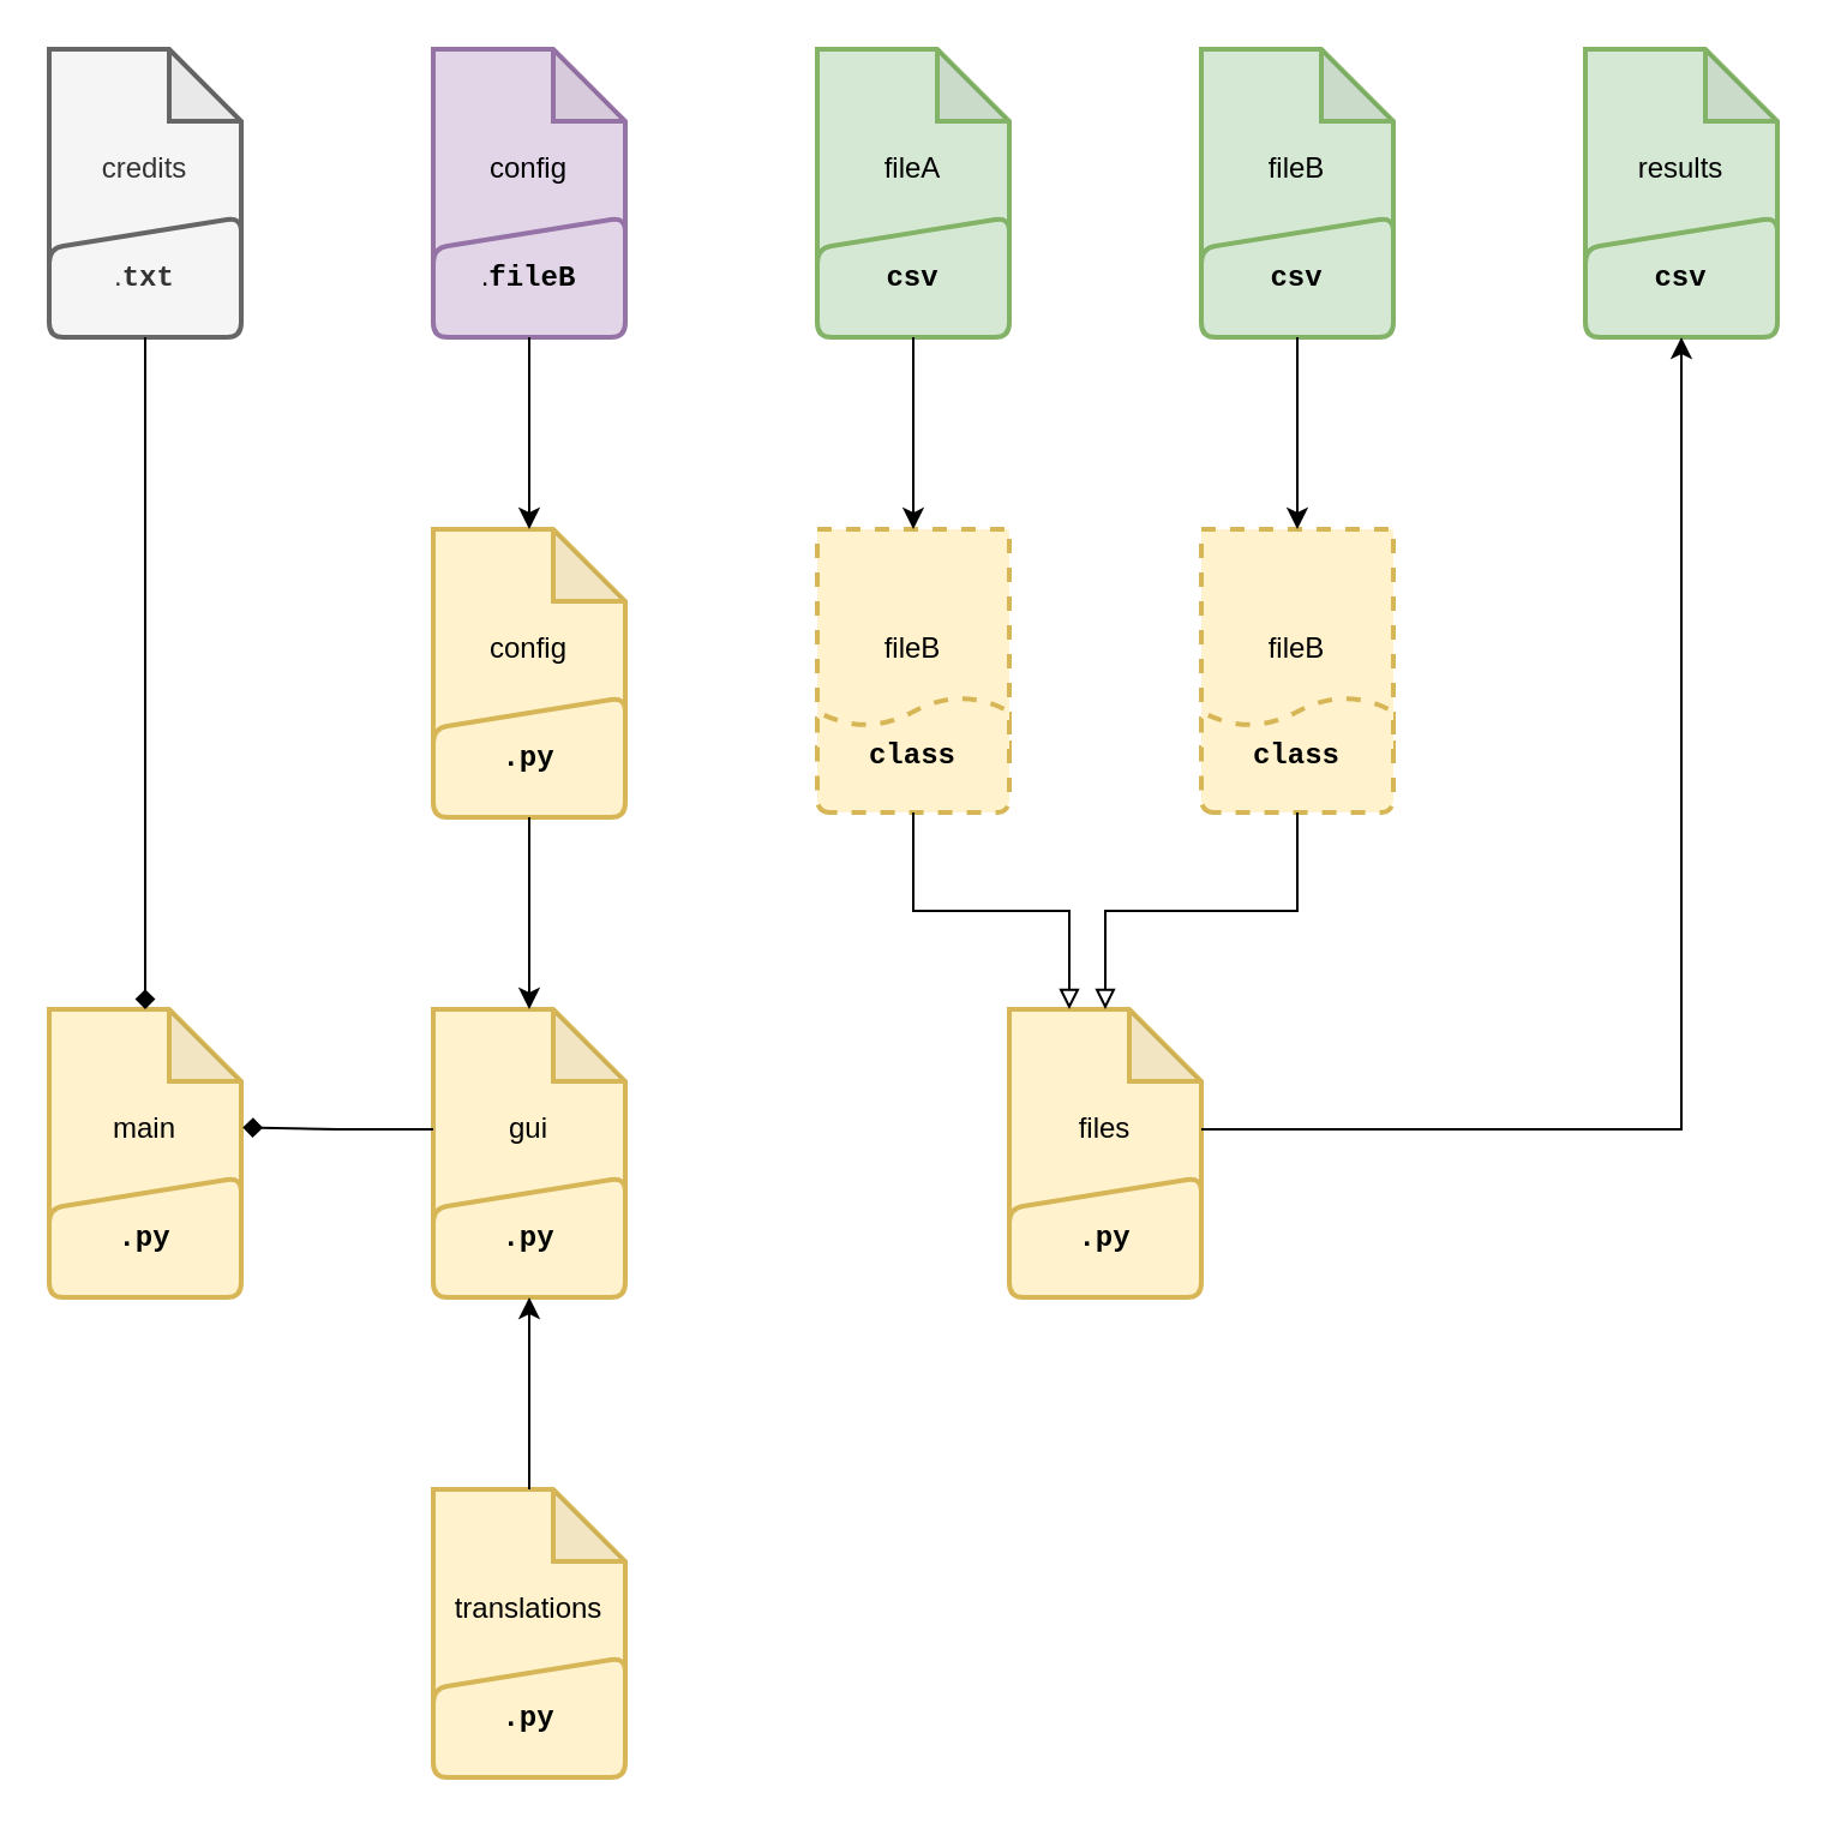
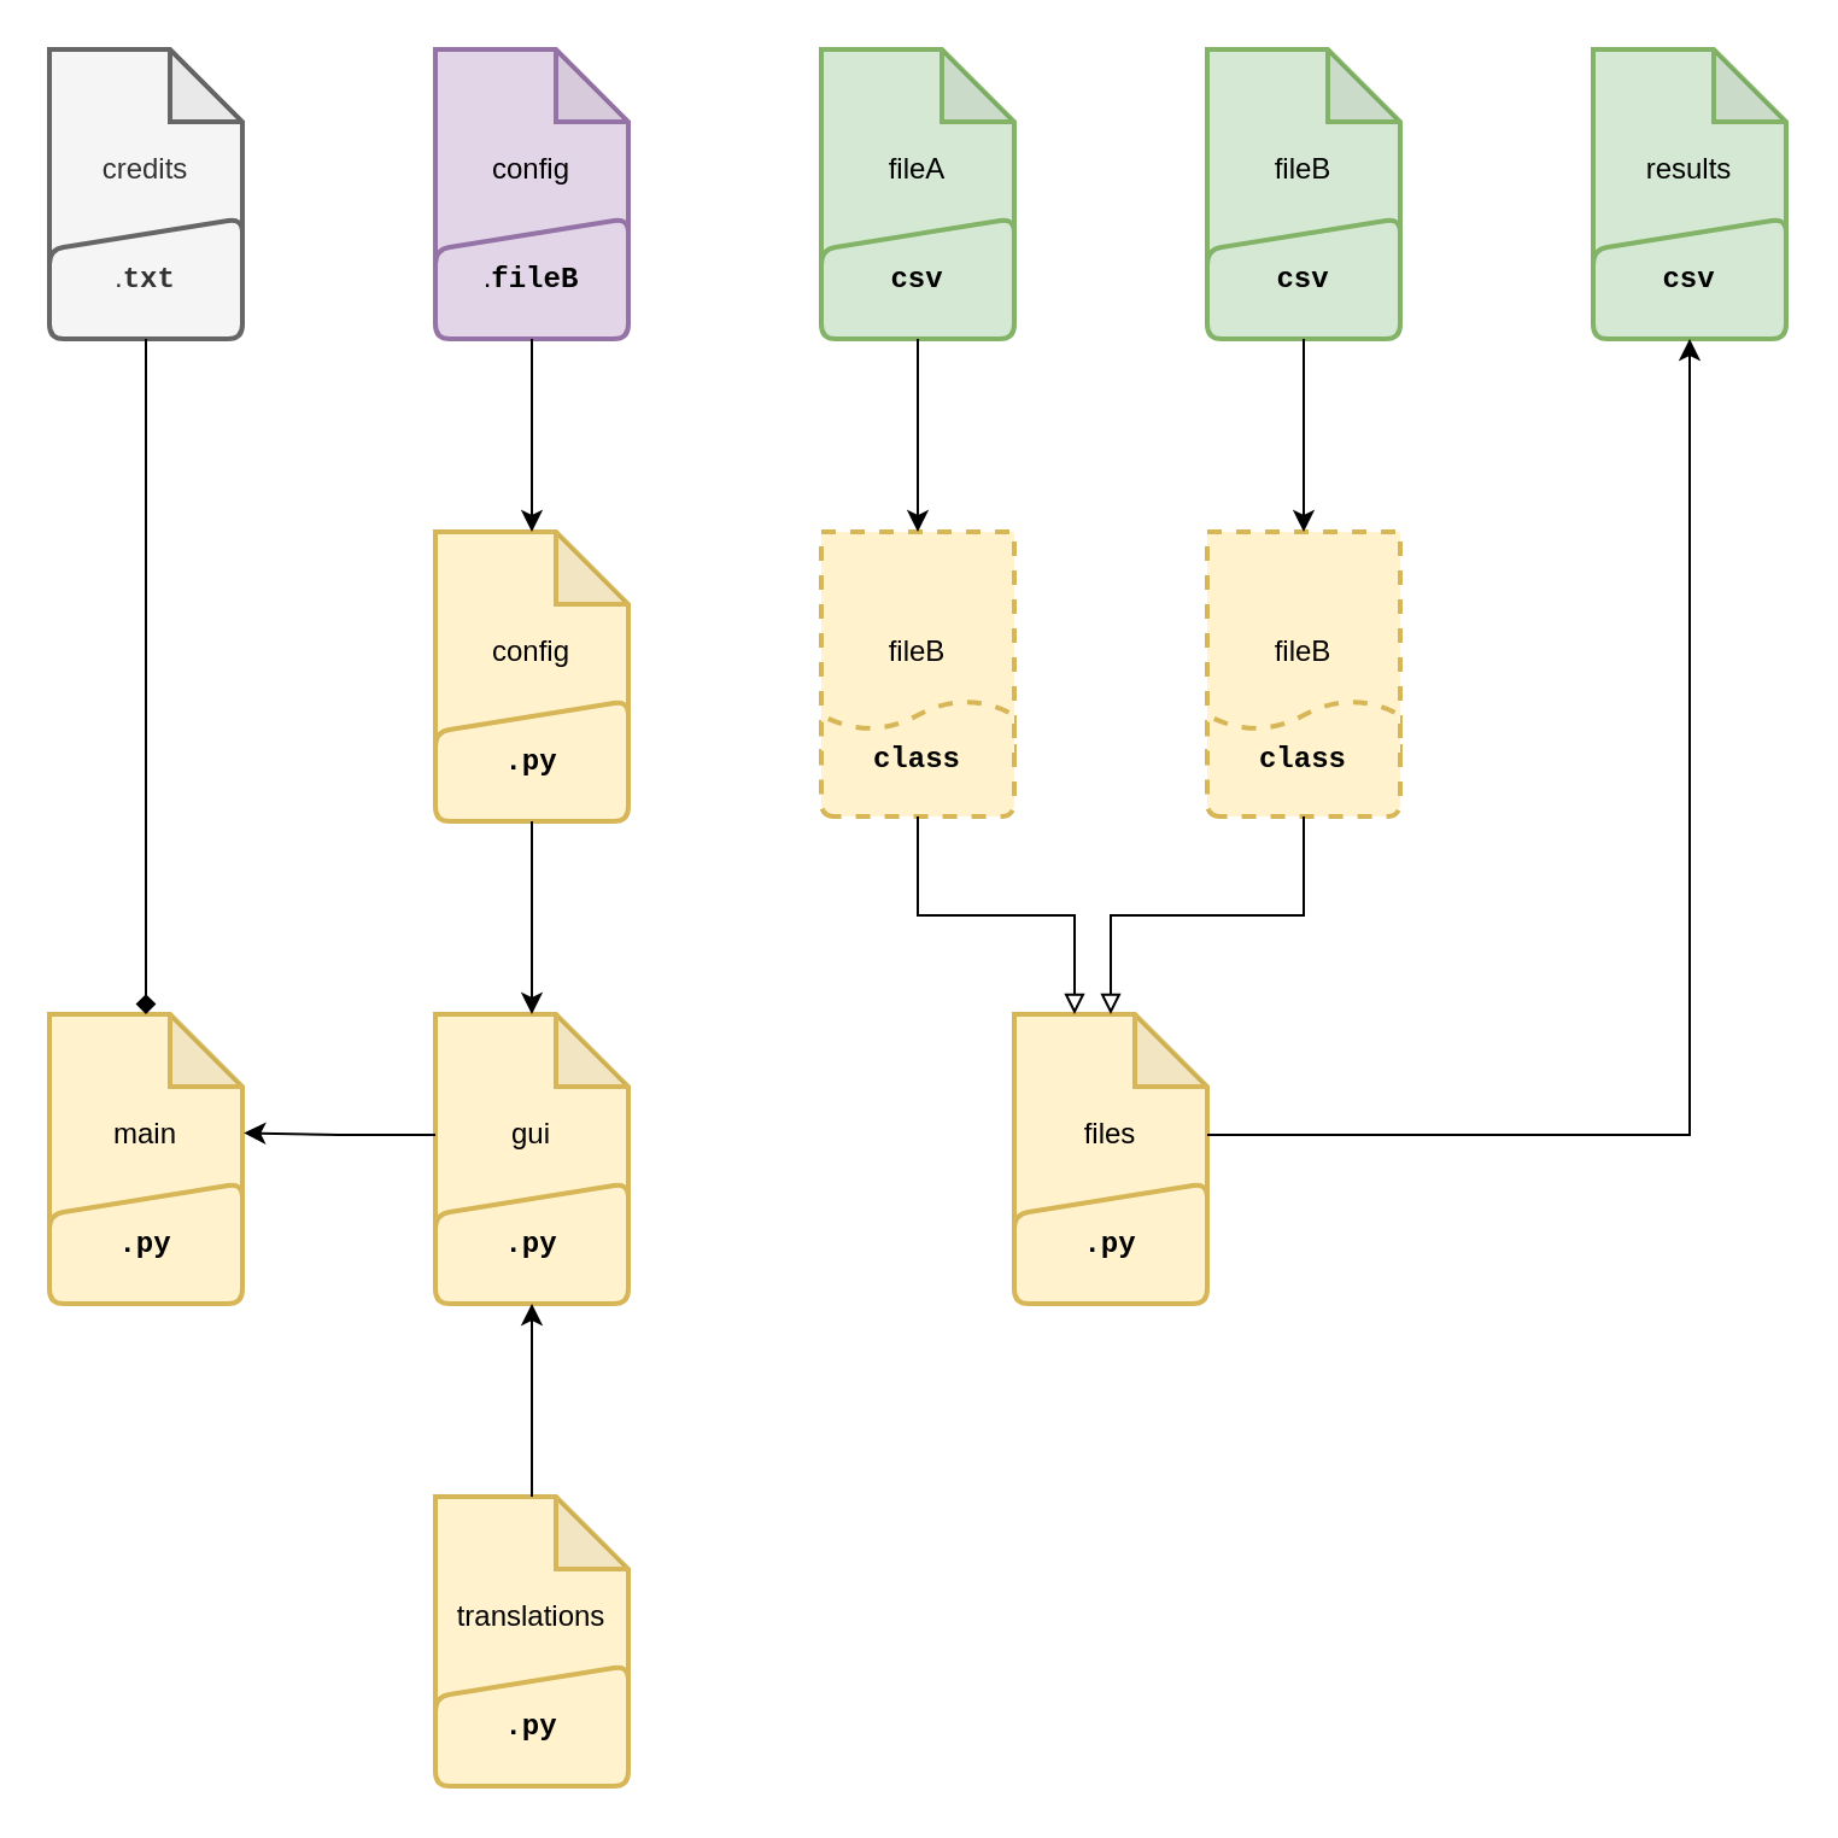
  <mxCell id="0" />
  <mxCell id="1" parent="0" />
  <mxCell id="2" value="fileB" style="rounded=0;whiteSpace=wrap;html=1;strokeWidth=2;fillColor=#fff2cc;strokeColor=#d6b656;dashed=1;" vertex="1" parent="1"><mxGeometry x="340" y="220" width="80" height="100" as="geometry" /></mxCell>
  <mxCell id="3" value="" style="group;strokeWidth=2;" vertex="1" connectable="0" parent="1"><mxGeometry x="420" y="420" width="80" height="120" as="geometry" /></mxCell>
  <mxCell id="4" value="files" style="shape=note;whiteSpace=wrap;html=1;backgroundOutline=1;darkOpacity=0.05;strokeWidth=2;fillColor=#fff2cc;strokeColor=#d6b656;" vertex="1" parent="3"><mxGeometry width="80" height="100" as="geometry" /></mxCell>
  <mxCell id="5" value="&lt;font face=&quot;Courier New&quot;&gt;&lt;b&gt;.py&lt;/b&gt;&lt;/font&gt;" style="html=1;strokeWidth=2;shape=manualInput;whiteSpace=wrap;rounded=1;size=13;arcSize=12;fillColor=#fff2cc;strokeColor=#d6b656;" vertex="1" parent="3"><mxGeometry y="70" width="80" height="50" as="geometry" /></mxCell>
  <mxCell id="6" value="" style="group;strokeWidth=2;" vertex="1" connectable="0" parent="1"><mxGeometry x="180" y="620" width="80" height="120" as="geometry" /></mxCell>
  <mxCell id="7" value="translations" style="shape=note;whiteSpace=wrap;html=1;backgroundOutline=1;darkOpacity=0.05;strokeWidth=2;fillColor=#fff2cc;strokeColor=#d6b656;" vertex="1" parent="6"><mxGeometry width="80" height="100" as="geometry" /></mxCell>
  <mxCell id="8" value="&lt;font face=&quot;Courier New&quot;&gt;&lt;b&gt;.py&lt;/b&gt;&lt;/font&gt;" style="html=1;strokeWidth=2;shape=manualInput;whiteSpace=wrap;rounded=1;size=13;arcSize=12;fillColor=#fff2cc;strokeColor=#d6b656;" vertex="1" parent="6"><mxGeometry y="70" width="80" height="50" as="geometry" /></mxCell>
  <mxCell id="9" value="" style="group;strokeWidth=2;" vertex="1" connectable="0" parent="1"><mxGeometry x="180" y="420" width="80" height="120" as="geometry" /></mxCell>
  <mxCell id="10" value="gui" style="shape=note;whiteSpace=wrap;html=1;backgroundOutline=1;darkOpacity=0.05;strokeWidth=2;fillColor=#fff2cc;strokeColor=#d6b656;" vertex="1" parent="9"><mxGeometry width="80" height="100" as="geometry" /></mxCell>
  <mxCell id="11" value="&lt;font face=&quot;Courier New&quot;&gt;&lt;b&gt;.py&lt;/b&gt;&lt;/font&gt;" style="html=1;strokeWidth=2;shape=manualInput;whiteSpace=wrap;rounded=1;size=13;arcSize=12;fillColor=#fff2cc;strokeColor=#d6b656;" vertex="1" parent="9"><mxGeometry y="70" width="80" height="50" as="geometry" /></mxCell>
  <mxCell id="12" value="" style="group;strokeWidth=2;" vertex="1" connectable="0" parent="1"><mxGeometry x="20" y="420" width="80" height="120" as="geometry" /></mxCell>
  <mxCell id="13" value="main" style="shape=note;whiteSpace=wrap;html=1;backgroundOutline=1;darkOpacity=0.05;strokeWidth=2;shadow=0;fillColor=#fff2cc;strokeColor=#d6b656;" vertex="1" parent="12"><mxGeometry width="80" height="100" as="geometry" /></mxCell>
  <mxCell id="14" value="&lt;font face=&quot;Courier New&quot;&gt;&lt;b&gt;.py&lt;/b&gt;&lt;/font&gt;" style="html=1;strokeWidth=2;shape=manualInput;whiteSpace=wrap;rounded=1;size=13;arcSize=12;fillColor=#fff2cc;strokeColor=#d6b656;" vertex="1" parent="12"><mxGeometry y="70" width="80" height="50" as="geometry" /></mxCell>
  <mxCell id="15" value="" style="group;strokeWidth=2;" vertex="1" connectable="0" parent="1"><mxGeometry x="180" y="220" width="80" height="120" as="geometry" /></mxCell>
  <mxCell id="16" value="config" style="shape=note;whiteSpace=wrap;html=1;backgroundOutline=1;darkOpacity=0.05;strokeWidth=2;fillColor=#fff2cc;strokeColor=#d6b656;" vertex="1" parent="15"><mxGeometry width="80" height="100" as="geometry" /></mxCell>
  <mxCell id="17" value="&lt;font face=&quot;Courier New&quot;&gt;&lt;b&gt;.py&lt;br&gt;&lt;/b&gt;&lt;/font&gt;" style="html=1;strokeWidth=2;shape=manualInput;whiteSpace=wrap;rounded=1;size=13;arcSize=12;fillColor=#fff2cc;strokeColor=#d6b656;" vertex="1" parent="15"><mxGeometry y="70" width="80" height="50" as="geometry" /></mxCell>
  <mxCell id="18" value="" style="group;strokeWidth=2;" vertex="1" connectable="0" parent="1"><mxGeometry x="180" y="20" width="80" height="120" as="geometry" /></mxCell>
  <mxCell id="19" value="config" style="shape=note;whiteSpace=wrap;html=1;backgroundOutline=1;darkOpacity=0.05;strokeWidth=2;fillColor=#e1d5e7;strokeColor=#9673a6;" vertex="1" parent="18"><mxGeometry width="80" height="100" as="geometry" /></mxCell>
  <mxCell id="20" value=".&lt;font face=&quot;Courier New&quot;&gt;&lt;b&gt;fileB&lt;/b&gt;&lt;/font&gt;" style="html=1;strokeWidth=2;shape=manualInput;whiteSpace=wrap;rounded=1;size=13;arcSize=12;fillColor=#e1d5e7;strokeColor=#9673a6;" vertex="1" parent="18"><mxGeometry y="70" width="80" height="50" as="geometry" /></mxCell>
  <mxCell id="21" style="edgeStyle=orthogonalEdgeStyle;rounded=0;orthogonalLoop=1;jettySize=auto;html=1;entryX=0.5;entryY=0;entryDx=0;entryDy=0;entryPerimeter=0;endArrow=classic;endFill=1;strokeWidth=1;" edge="1" parent="1" source="17" target="10"><mxGeometry relative="1" as="geometry" /></mxCell>
- <mxCell id="22" style="edgeStyle=orthogonalEdgeStyle;rounded=0;orthogonalLoop=1;jettySize=auto;html=1;entryX=1.008;entryY=0.492;entryDx=0;entryDy=0;entryPerimeter=0;endArrow=diamond;endFill=1;strokeWidth=1;" edge="1" parent="1" source="10" target="13"><mxGeometry relative="1" as="geometry" /></mxCell>
+ <mxCell id="22" style="edgeStyle=orthogonalEdgeStyle;rounded=0;orthogonalLoop=1;jettySize=auto;html=1;entryX=1.008;entryY=0.492;entryDx=0;entryDy=0;entryPerimeter=0;endArrow=classic;endFill=1;strokeWidth=1;" edge="1" parent="1" source="10" target="13"><mxGeometry relative="1" as="geometry" /></mxCell>
  <mxCell id="23" style="edgeStyle=orthogonalEdgeStyle;rounded=0;orthogonalLoop=1;jettySize=auto;html=1;entryX=0.5;entryY=1;entryDx=0;entryDy=0;endArrow=classic;endFill=1;strokeWidth=1;" edge="1" parent="1" source="7" target="11"><mxGeometry relative="1" as="geometry" /></mxCell>
  <mxCell id="24" style="edgeStyle=orthogonalEdgeStyle;rounded=0;orthogonalLoop=1;jettySize=auto;html=1;entryX=0.5;entryY=0;entryDx=0;entryDy=0;entryPerimeter=0;endArrow=classic;endFill=1;strokeWidth=1;" edge="1" parent="1" source="20" target="16"><mxGeometry relative="1" as="geometry" /></mxCell>
  <mxCell id="25" value="" style="group;strokeWidth=2;" vertex="1" connectable="0" parent="1"><mxGeometry x="340" y="20" width="80" height="120" as="geometry" /></mxCell>
  <mxCell id="26" value="fileA" style="shape=note;whiteSpace=wrap;html=1;backgroundOutline=1;darkOpacity=0.05;strokeWidth=2;fillColor=#d5e8d4;strokeColor=#82b366;" vertex="1" parent="25"><mxGeometry width="80" height="100" as="geometry" /></mxCell>
  <mxCell id="27" value="&lt;font face=&quot;Courier New&quot;&gt;&lt;b&gt;csv&lt;/b&gt;&lt;/font&gt;" style="html=1;strokeWidth=2;shape=manualInput;whiteSpace=wrap;rounded=1;size=13;arcSize=12;fillColor=#d5e8d4;strokeColor=#82b366;" vertex="1" parent="25"><mxGeometry y="70" width="80" height="50" as="geometry" /></mxCell>
  <mxCell id="28" value="" style="group;strokeWidth=2;" vertex="1" connectable="0" parent="1"><mxGeometry x="500" y="20" width="80" height="120" as="geometry" /></mxCell>
  <mxCell id="29" value="fileB" style="shape=note;whiteSpace=wrap;html=1;backgroundOutline=1;darkOpacity=0.05;strokeWidth=2;fillColor=#d5e8d4;strokeColor=#82b366;" vertex="1" parent="28"><mxGeometry width="80" height="100" as="geometry" /></mxCell>
  <mxCell id="30" value="&lt;font face=&quot;Courier New&quot;&gt;&lt;b&gt;csv&lt;/b&gt;&lt;/font&gt;" style="html=1;strokeWidth=2;shape=manualInput;whiteSpace=wrap;rounded=1;size=13;arcSize=12;fillColor=#d5e8d4;strokeColor=#82b366;" vertex="1" parent="28"><mxGeometry y="70" width="80" height="50" as="geometry" /></mxCell>
  <mxCell id="31" value="" style="group;strokeWidth=2;" vertex="1" connectable="0" parent="1"><mxGeometry x="20" y="20" width="80" height="120" as="geometry" /></mxCell>
  <mxCell id="32" value="credits" style="shape=note;whiteSpace=wrap;html=1;backgroundOutline=1;darkOpacity=0.05;strokeWidth=2;fillColor=#f5f5f5;strokeColor=#666666;fontColor=#333333;" vertex="1" parent="31"><mxGeometry width="80" height="100" as="geometry" /></mxCell>
  <mxCell id="33" value=".&lt;font face=&quot;Courier New&quot;&gt;&lt;b&gt;txt&lt;/b&gt;&lt;/font&gt;" style="html=1;strokeWidth=2;shape=manualInput;whiteSpace=wrap;rounded=1;size=13;arcSize=12;fillColor=#f5f5f5;strokeColor=#666666;fontColor=#333333;" vertex="1" parent="31"><mxGeometry y="70" width="80" height="50" as="geometry" /></mxCell>
  <mxCell id="34" style="edgeStyle=orthogonalEdgeStyle;rounded=0;orthogonalLoop=1;jettySize=auto;html=1;entryX=0.5;entryY=0;entryDx=0;entryDy=0;entryPerimeter=0;endArrow=diamond;endFill=1;" edge="1" parent="1" source="33" target="13"><mxGeometry relative="1" as="geometry" /></mxCell>
  <mxCell id="35" value="" style="group;strokeWidth=2;" vertex="1" connectable="0" parent="1"><mxGeometry x="660" y="20" width="80" height="120" as="geometry" /></mxCell>
  <mxCell id="36" value="results" style="shape=note;whiteSpace=wrap;html=1;backgroundOutline=1;darkOpacity=0.05;strokeWidth=2;fillColor=#d5e8d4;strokeColor=#82b366;" vertex="1" parent="35"><mxGeometry width="80" height="100" as="geometry" /></mxCell>
  <mxCell id="37" value="&lt;font face=&quot;Courier New&quot;&gt;&lt;b&gt;csv&lt;/b&gt;&lt;/font&gt;" style="html=1;strokeWidth=2;shape=manualInput;whiteSpace=wrap;rounded=1;size=13;arcSize=12;fillColor=#d5e8d4;strokeColor=#82b366;" vertex="1" parent="35"><mxGeometry y="70" width="80" height="50" as="geometry" /></mxCell>
  <mxCell id="38" style="edgeStyle=orthogonalEdgeStyle;rounded=0;orthogonalLoop=1;jettySize=auto;html=1;entryX=0.5;entryY=1;entryDx=0;entryDy=0;" edge="1" parent="1" source="4" target="37"><mxGeometry relative="1" as="geometry" /></mxCell>
  <mxCell id="39" value="" style="group" vertex="1" connectable="0" parent="1"><mxGeometry x="500" y="220" width="80" height="118" as="geometry" /></mxCell>
  <mxCell id="40" value="fileB" style="rounded=0;whiteSpace=wrap;html=1;strokeWidth=2;fillColor=#fff2cc;strokeColor=#d6b656;dashed=1;" vertex="1" parent="39"><mxGeometry width="80" height="100" as="geometry" /></mxCell>
  <mxCell id="41" value="" style="strokeWidth=2;html=1;shape=mxgraph.flowchart.document2;whiteSpace=wrap;size=0.25;strokeColor=#d6b656;align=center;verticalAlign=middle;fontFamily=Helvetica;fontSize=12;fontColor=default;fillColor=#fff2cc;rotation=-180;dashed=1;" vertex="1" parent="39"><mxGeometry y="70" width="80" height="48" as="geometry" /></mxCell>
  <mxCell id="42" value="&lt;font face=&quot;Courier New&quot;&gt;&lt;b&gt;class&lt;/b&gt;&lt;/font&gt;" style="text;html=1;strokeColor=none;fillColor=none;align=center;verticalAlign=middle;whiteSpace=wrap;rounded=0;fontSize=12;fontFamily=Helvetica;fontColor=default;" vertex="1" parent="39"><mxGeometry x="10" y="79" width="60" height="30" as="geometry" /></mxCell>
  <mxCell id="43" value="" style="strokeWidth=2;html=1;shape=mxgraph.flowchart.document2;whiteSpace=wrap;size=0.25;strokeColor=#d6b656;align=center;verticalAlign=middle;fontFamily=Helvetica;fontSize=12;fontColor=default;fillColor=#fff2cc;rotation=-180;dashed=1;" vertex="1" parent="1"><mxGeometry x="340" y="290" width="80" height="48" as="geometry" /></mxCell>
  <mxCell id="44" value="&lt;font face=&quot;Courier New&quot;&gt;&lt;b&gt;class&lt;/b&gt;&lt;/font&gt;" style="text;html=1;strokeColor=none;fillColor=none;align=center;verticalAlign=middle;whiteSpace=wrap;rounded=0;fontSize=12;fontFamily=Helvetica;fontColor=default;" vertex="1" parent="1"><mxGeometry x="350" y="299" width="60" height="30" as="geometry" /></mxCell>
  <mxCell id="45" style="edgeStyle=orthogonalEdgeStyle;rounded=0;orthogonalLoop=1;jettySize=auto;html=1;entryX=0.5;entryY=0;entryDx=0;entryDy=0;fontFamily=Helvetica;fontSize=12;fontColor=default;" edge="1" parent="1" source="27" target="2"><mxGeometry relative="1" as="geometry" /></mxCell>
  <mxCell id="46" style="edgeStyle=orthogonalEdgeStyle;rounded=0;orthogonalLoop=1;jettySize=auto;html=1;entryX=0.5;entryY=0;entryDx=0;entryDy=0;fontFamily=Helvetica;fontSize=12;fontColor=default;" edge="1" parent="1" source="30" target="40"><mxGeometry relative="1" as="geometry" /></mxCell>
  <mxCell id="47" style="edgeStyle=orthogonalEdgeStyle;rounded=0;orthogonalLoop=1;jettySize=auto;html=1;entryX=0;entryY=0;entryDx=25;entryDy=0;entryPerimeter=0;fontFamily=Helvetica;fontSize=12;fontColor=default;endArrow=block;endFill=0;" edge="1" parent="1" source="43" target="4"><mxGeometry relative="1" as="geometry" /></mxCell>
  <mxCell id="48" style="edgeStyle=orthogonalEdgeStyle;rounded=0;orthogonalLoop=1;jettySize=auto;html=1;entryX=0.5;entryY=0;entryDx=0;entryDy=0;entryPerimeter=0;fontFamily=Helvetica;fontSize=12;fontColor=default;endArrow=block;endFill=0;" edge="1" parent="1" source="41" target="4"><mxGeometry relative="1" as="geometry" /></mxCell>
